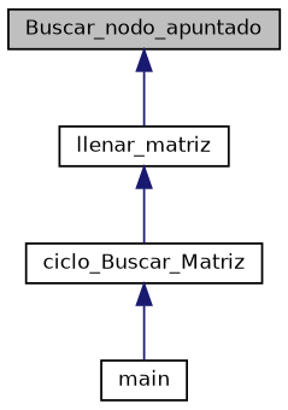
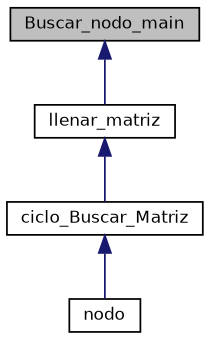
  digraph {
    fontname="DejaVu Sans"
    rankdir=TB
    node [color=black fillcolor=white fontname="DejaVu Sans" fontsize=10 shape=record style=filled]
    edge [color=midnightblue dir=back fontname="DejaVu Sans" fontsize=10 labelfontname=Helvetica labelfontsize=10 style=solid]
-   n1 [fillcolor=grey75 fontcolor=black height=0.2 label=Buscar_nodo_apuntado width=0.4]
+   n1 [fillcolor=grey75 fontcolor=black height=0.2 label=Buscar_nodo_main width=0.4]
    n2 [height=0.2 label=llenar_matriz width=0.4]
    n3 [height=0.2 label=ciclo_Buscar_Matriz width=0.4]
-   n4 [height=0.2 label=main width=0.4]
+   n4 [height=0.2 label=nodo width=0.4]
    n1 -> n2
    n2 -> n3
    n3 -> n4
  }
